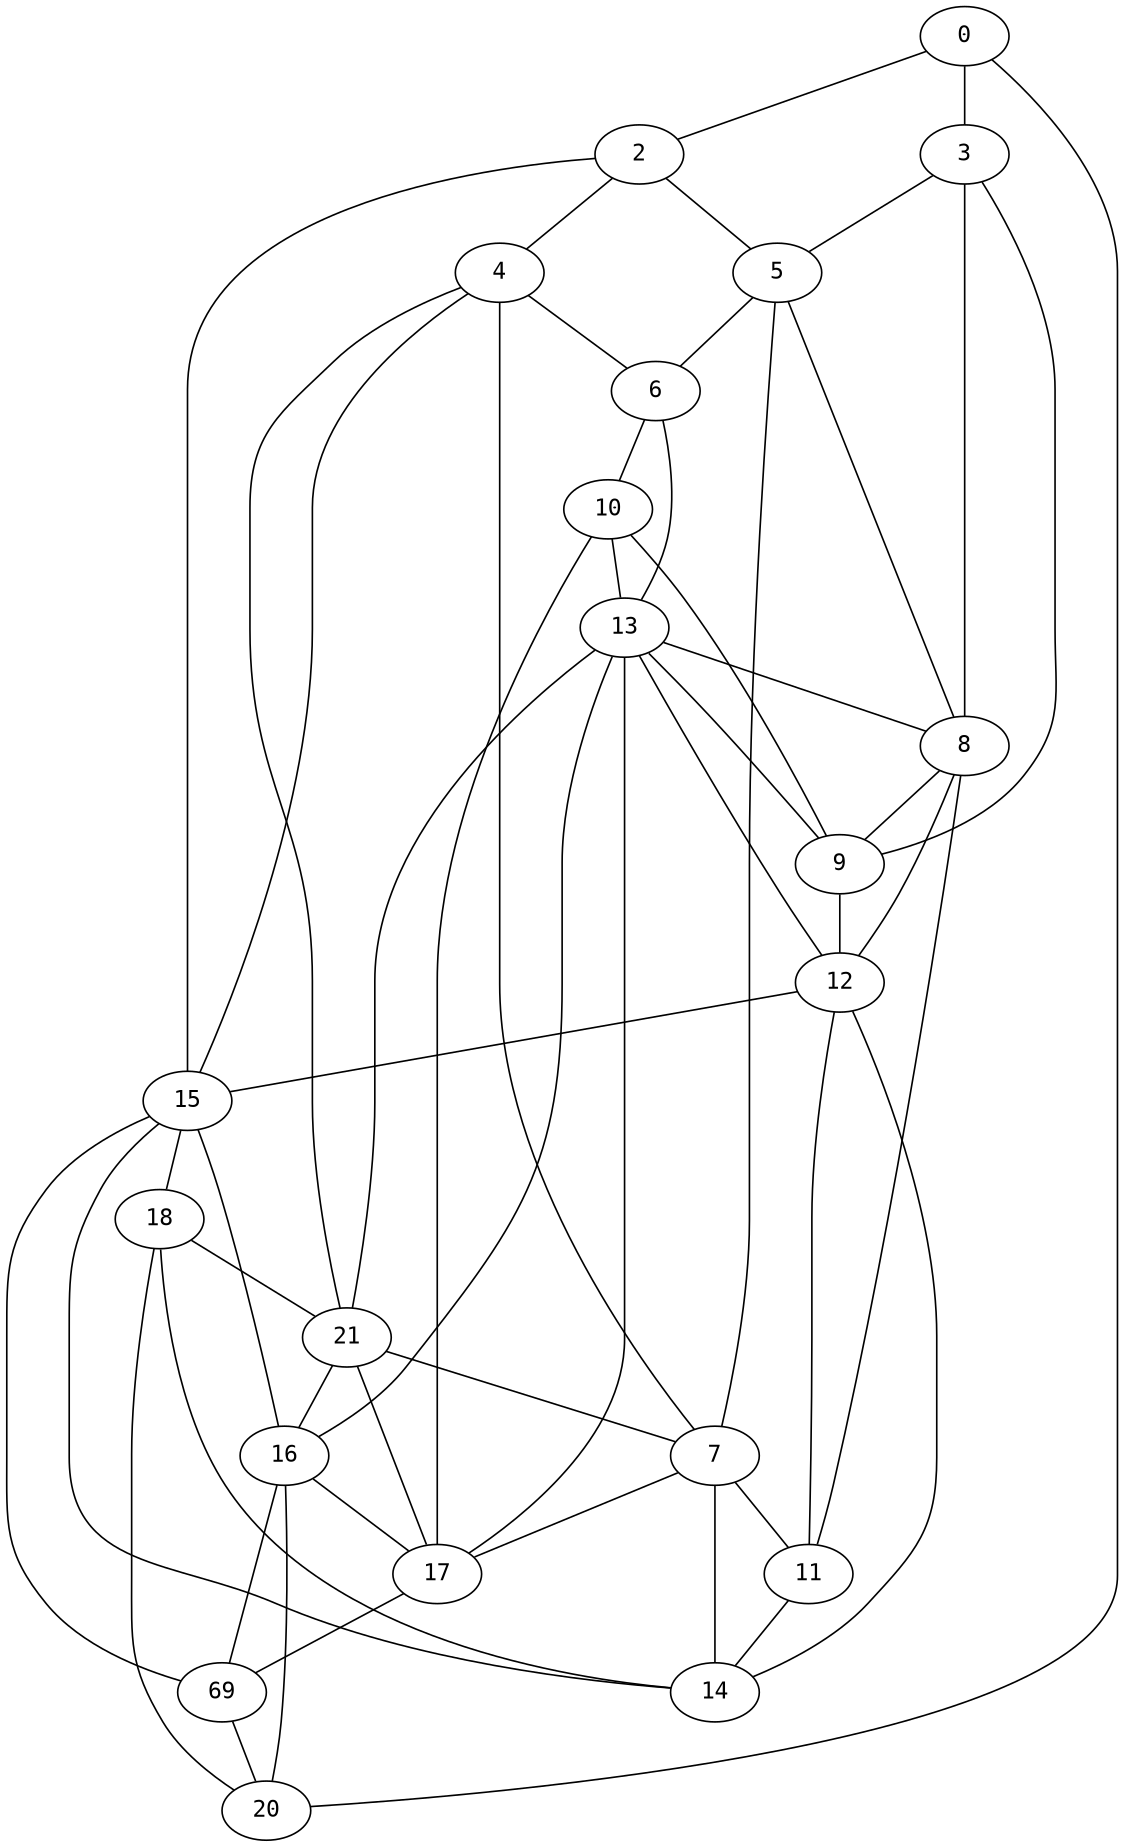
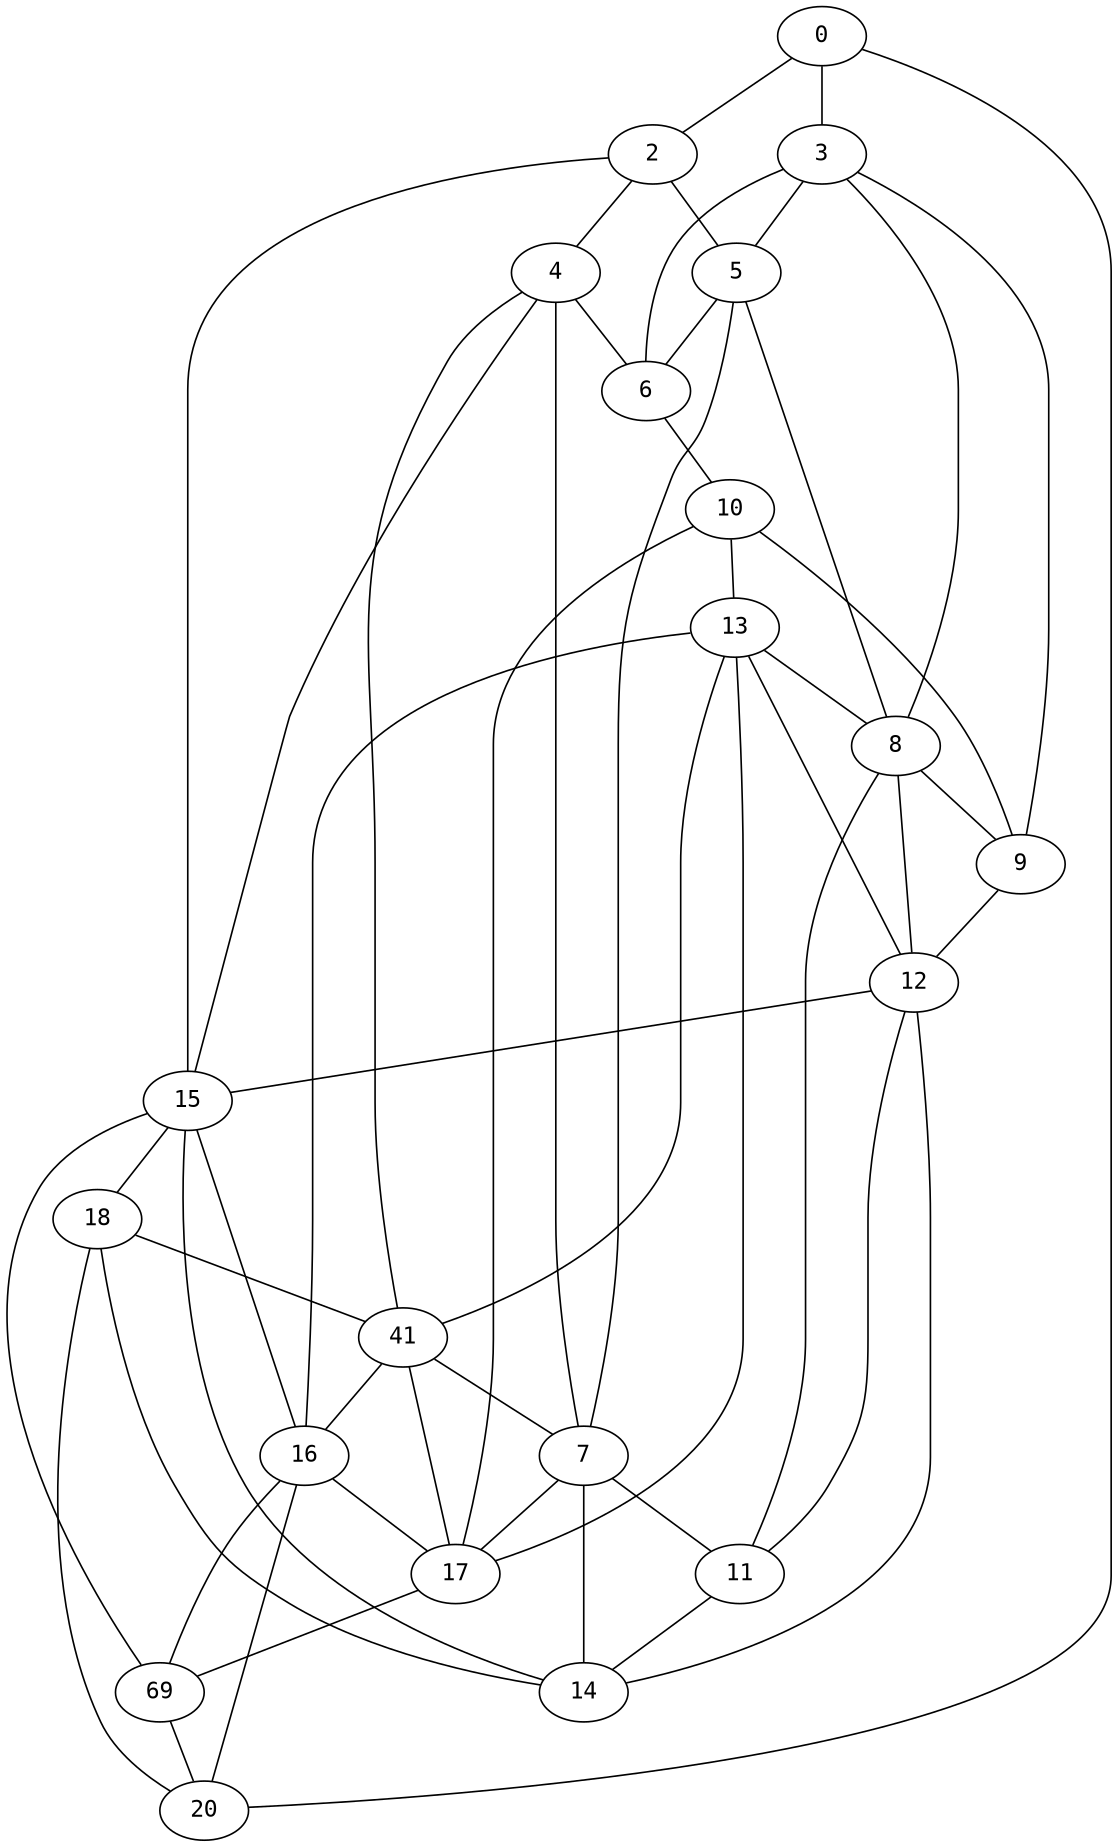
  graph {
    fontname="DejaVu Sans Mono"
    node [fontname="DejaVu Sans Mono"]
    edge [fontname="DejaVu Sans Mono"]
    0
    2
    3
    4
    5
    15
    6
    8
    9
    7
    18
    16
    n13 [label=69]
    10
    11
    12
    14
    17
    13
    20
-   21
+   21 [label=41]
    0 -- 2
    0 -- 3
    2 -- 4
    2 -- 5
    2 -- 15
    3 -- 5
-   13 -- 6
+   3 -- 6
    3 -- 8
    3 -- 9
    4 -- 6
    4 -- 7
    5 -- 6
    5 -- 8
    5 -- 7
    15 -- 4
    15 -- 18
    15 -- 16
    15 -- n13
    6 -- 10
    8 -- 9
    8 -- 11
    8 -- 12
    9 -- 10
    9 -- 12
-   9 -- 13
    7 -- 11
    7 -- 14
    7 -- 17
    18 -- 20
    18 -- 21
    16 -- n13
    16 -- 17
    16 -- 20
    n13 -- 20
    10 -- 17
    10 -- 13
    11 -- 12
    11 -- 14
    12 -- 15
    12 -- 14
    12 -- 13
    14 -- 15
    14 -- 18
    17 -- n13
    13 -- 8
    13 -- 16
    13 -- 17
    20 -- 0
    21 -- 4
    21 -- 7
    21 -- 16
    21 -- 17
    21 -- 13
  }
